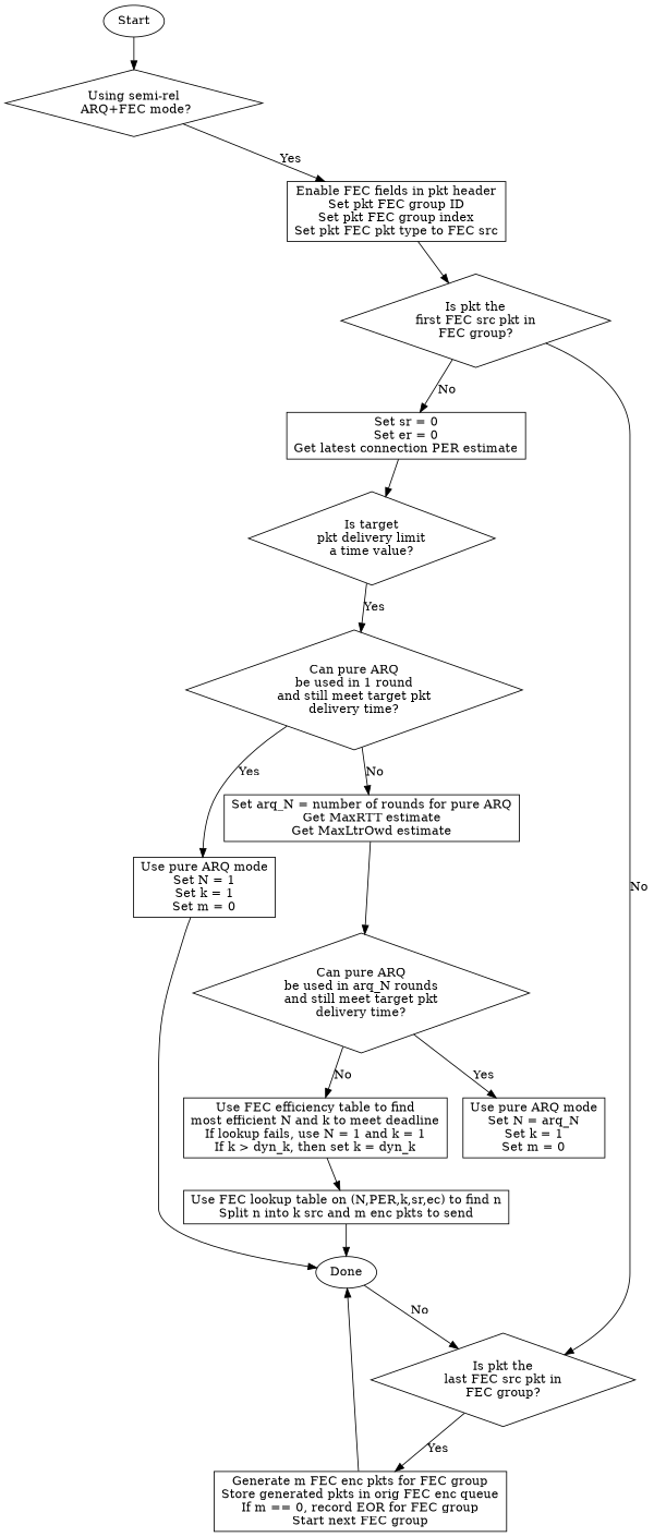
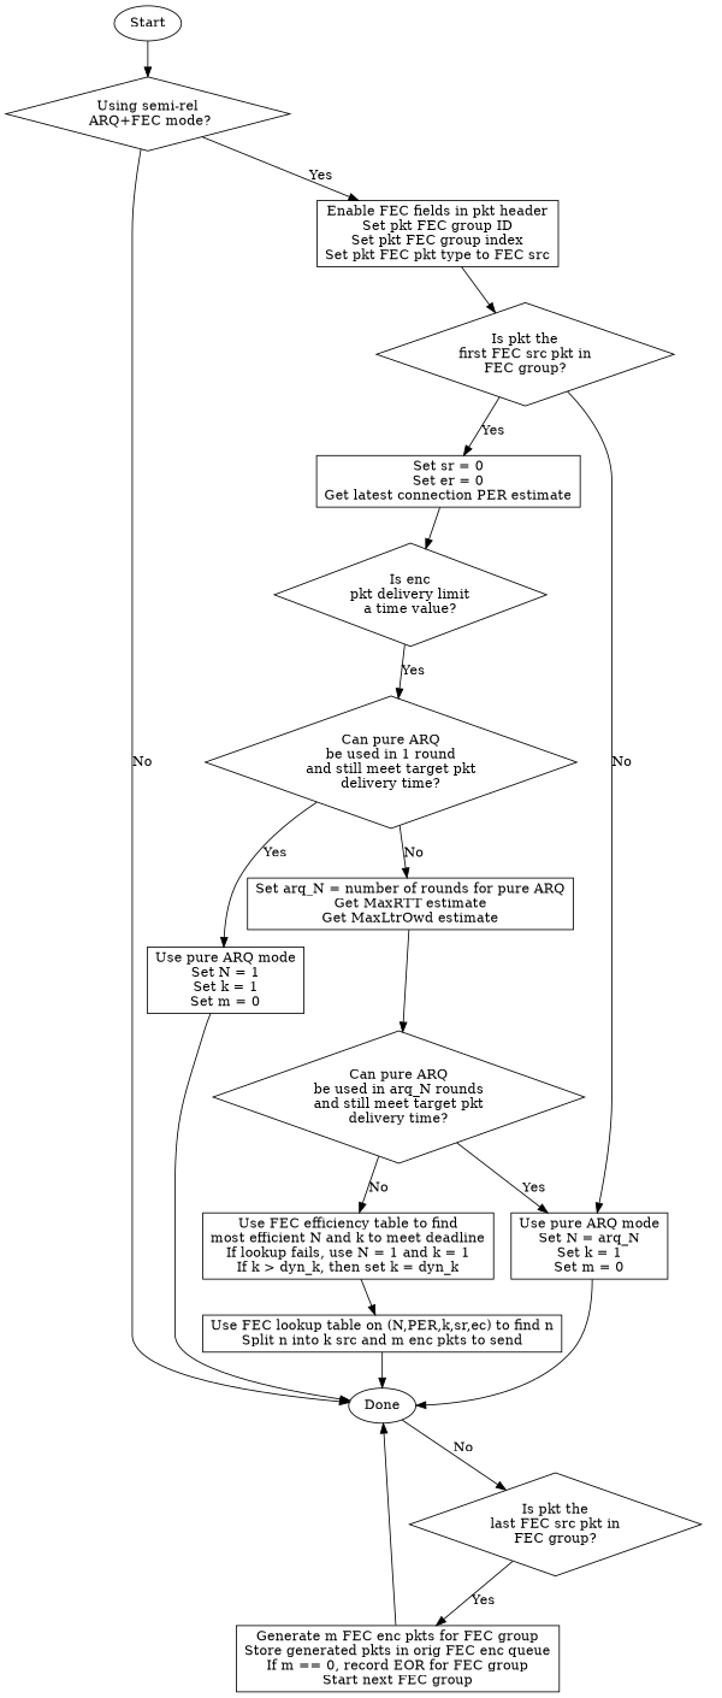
  digraph {
    node [shape=box]
    n1 [label=Start shape=ellipse]
    n2 [label="Using semi-rel\n ARQ+FEC mode?" shape=diamond]
    n3 [label=Done shape=ellipse]
    n4 [label="Enable FEC fields in pkt header\nSet pkt FEC group ID\nSet pkt FEC group index\nSet pkt FEC pkt type to FEC src"]
    n5 [label="Is pkt the\nlast FEC src pkt in\nFEC group?" shape=diamond]
    n6 [label="Is pkt the\nfirst FEC src pkt in\nFEC group?" shape=diamond]
    n7 [label="Set sr = 0\nSet er = 0\nGet latest connection PER estimate"]
    n8 [label="Generate m FEC enc pkts for FEC group\nStore generated pkts in orig FEC enc queue\nIf m == 0, record EOR for FEC group\nStart next FEC group"]
-   n9 [label="Is target\npkt delivery limit\na time value?" shape=diamond]
+   n9 [label="Is enc\npkt delivery limit\na time value?" shape=diamond]
    n10 [label="Can pure ARQ\nbe used in 1 round\nand still meet target pkt\ndelivery time?" shape=diamond]
    n11 [label="Use FEC lookup table on (N,PER,k,sr,ec) to find n\nSplit n into k src and m enc pkts to send"]
    n12 [label="Use pure ARQ mode\nSet N = 1\nSet k = 1\nSet m = 0"]
    n13 [label="Set arq_N = number of rounds for pure ARQ\nGet MaxRTT estimate\nGet MaxLtrOwd estimate"]
    n14 [label="Can pure ARQ\nbe used in arq_N rounds\nand still meet target pkt\ndelivery time?" shape=diamond]
    n15 [label="Use pure ARQ mode\nSet N = arq_N\nSet k = 1\nSet m = 0"]
    n16 [label="Use FEC efficiency table to find\nmost efficient N and k to meet deadline\nIf lookup fails, use N = 1 and k = 1\nIf k > dyn_k, then set k = dyn_k"]
    n1 -> n2
+   n2 -> n3 [label=No]
    n2 -> n4 [label=Yes]
    n3 -> n5 [label=No]
    n4 -> n6
    n5 -> n8 [label=Yes]
-   n6 -> n5 [label=No]
-   n6 -> n7 [label=No]
+   n6 -> n15 [label=No]
+   n6 -> n7 [label=Yes]
    n7 -> n9
    n8 -> n3
    n9 -> n10 [label=Yes]
    n10 -> n12 [label=Yes]
    n10 -> n13 [label=No]
    n11 -> n3
    n12 -> n3
    n13 -> n14
    n14 -> n15 [label=Yes]
    n14 -> n16 [label=No]
+   n15 -> n3
    n16 -> n11
  }
